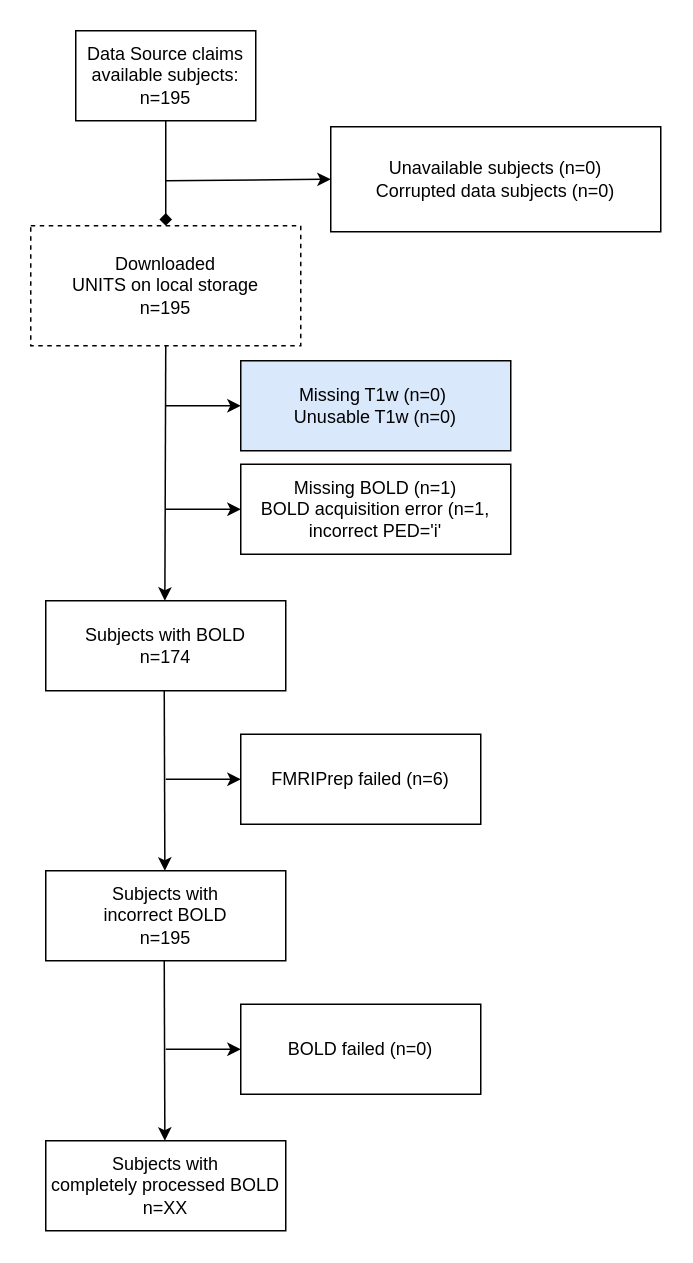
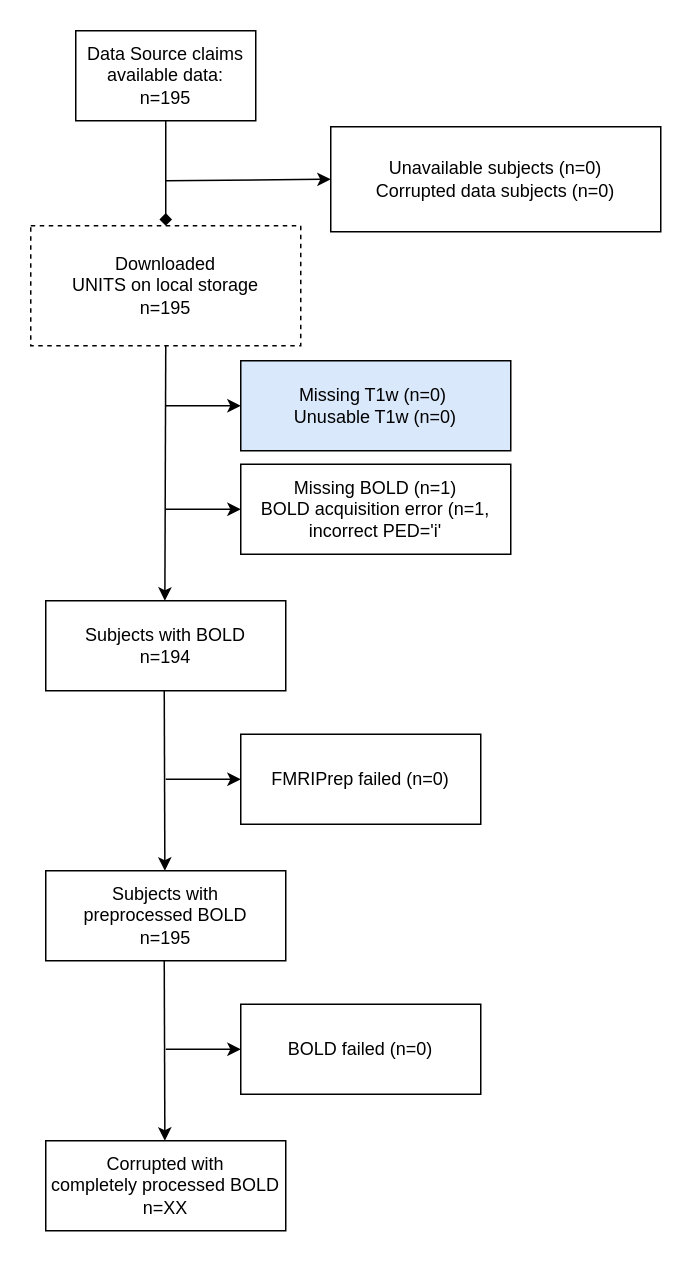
  <mxCell id="0" />
  <mxCell id="1" parent="0" />
- <mxCell id="2" value="&lt;div&gt;Data Source claims available subjects:&lt;/div&gt;&lt;div&gt;n=195&lt;br&gt;&lt;/div&gt;" style="rounded=0;whiteSpace=wrap;html=1;" parent="1" vertex="1"><mxGeometry x="50" y="20" width="120" height="60" as="geometry" /></mxCell>
+ <mxCell id="2" value="&lt;div&gt;Data Source claims available data:&lt;/div&gt;&lt;div&gt;n=195&lt;br&gt;&lt;/div&gt;" style="rounded=0;whiteSpace=wrap;html=1;" parent="1" vertex="1"><mxGeometry x="50" y="20" width="120" height="60" as="geometry" /></mxCell>
  <mxCell id="3" value="&lt;div&gt;Downloaded&lt;/div&gt;&lt;div&gt;UNITS on local storage&lt;/div&gt;&lt;div&gt;n=195&lt;br&gt;&lt;/div&gt;" style="rounded=0;whiteSpace=wrap;html=1;dashed=1;" parent="1" vertex="1"><mxGeometry x="20" y="150" width="180" height="80" as="geometry" /></mxCell>
  <mxCell id="4" value="&lt;div&gt;Unavailable subjects (n=0)&lt;/div&gt;&lt;div&gt;Corrupted data subjects (n=0) &lt;br&gt;&lt;/div&gt;" style="rounded=0;whiteSpace=wrap;html=1;" parent="1" vertex="1"><mxGeometry x="220" y="84" width="220" height="70" as="geometry" /></mxCell>
  <mxCell id="5" value="" style="endArrow=classic;html=1;entryX=0;entryY=0.5;entryDx=0;entryDy=0;" parent="1" target="4" edge="1"><mxGeometry width="50" height="50" relative="1" as="geometry"><mxPoint x="110" y="120" as="sourcePoint" /><mxPoint x="540" y="310" as="targetPoint" /></mxGeometry></mxCell>
  <mxCell id="6" value="&lt;div&gt;Missing T1w (n=0)&amp;nbsp;&lt;/div&gt;Unusable T1w (n=0)" style="rounded=0;whiteSpace=wrap;html=1;fillColor=#dae8fc;" parent="1" vertex="1"><mxGeometry x="160" y="240" width="180" height="60" as="geometry" /></mxCell>
  <mxCell id="7" value="" style="endArrow=diamond;html=1;exitX=0.5;exitY=1;exitDx=0;exitDy=0;" parent="1" source="2" target="3" edge="1"><mxGeometry width="50" height="50" relative="1" as="geometry"><mxPoint x="490" y="360" as="sourcePoint" /><mxPoint x="540" y="310" as="targetPoint" /></mxGeometry></mxCell>
  <mxCell id="8" value="" style="endArrow=classic;html=1;entryX=0;entryY=0.5;entryDx=0;entryDy=0;" parent="1" target="6" edge="1"><mxGeometry width="50" height="50" relative="1" as="geometry"><mxPoint x="110" y="270" as="sourcePoint" /><mxPoint x="360" y="230" as="targetPoint" /></mxGeometry></mxCell>
  <mxCell id="9" value="" style="endArrow=classic;html=1;exitX=0.5;exitY=1;exitDx=0;exitDy=0;" parent="1" source="3" edge="1"><mxGeometry width="50" height="50" relative="1" as="geometry"><mxPoint x="109" y="280" as="sourcePoint" /><mxPoint x="109.41" y="400" as="targetPoint" /></mxGeometry></mxCell>
- <mxCell id="10" value="&lt;div&gt;Subjects with BOLD&lt;br&gt;&lt;/div&gt;&lt;div&gt;n=174&lt;br&gt;&lt;/div&gt;" style="rounded=0;whiteSpace=wrap;html=1;" parent="1" vertex="1"><mxGeometry x="30" y="400" width="160" height="60" as="geometry" /></mxCell>
+ <mxCell id="10" value="&lt;div&gt;Subjects with BOLD&lt;br&gt;&lt;/div&gt;&lt;div&gt;n=194&lt;br&gt;&lt;/div&gt;" style="rounded=0;whiteSpace=wrap;html=1;" parent="1" vertex="1"><mxGeometry x="30" y="400" width="160" height="60" as="geometry" /></mxCell>
  <mxCell id="11" value="" style="endArrow=classic;html=1;" parent="1" edge="1"><mxGeometry width="50" height="50" relative="1" as="geometry"><mxPoint x="110" y="339" as="sourcePoint" /><mxPoint x="160" y="339" as="targetPoint" /></mxGeometry></mxCell>
  <mxCell id="12" value="&lt;div&gt;Missing BOLD (n=1)&lt;/div&gt;BOLD acquisition error (n=1, incorrect PED='i'" style="rounded=0;whiteSpace=wrap;html=1;" parent="1" vertex="1"><mxGeometry x="160" y="309" width="180" height="60" as="geometry" /></mxCell>
  <mxCell id="13" value="" style="endArrow=classic;html=1;" parent="1" edge="1"><mxGeometry width="50" height="50" relative="1" as="geometry"><mxPoint x="109" y="460" as="sourcePoint" /><mxPoint x="109.41" y="580" as="targetPoint" /></mxGeometry></mxCell>
  <mxCell id="14" value="" style="endArrow=classic;html=1;" parent="1" edge="1"><mxGeometry width="50" height="50" relative="1" as="geometry"><mxPoint x="110" y="519" as="sourcePoint" /><mxPoint x="160" y="519" as="targetPoint" /></mxGeometry></mxCell>
- <mxCell id="15" value="FMRIPrep failed (n=6)" style="rounded=0;whiteSpace=wrap;html=1;" parent="1" vertex="1"><mxGeometry x="160" y="489" width="160" height="60" as="geometry" /></mxCell>
- <mxCell id="16" value="&lt;div&gt;Subjects with&lt;/div&gt;&lt;div&gt;incorrect BOLD&lt;/div&gt;&lt;div&gt;n=195&lt;br&gt;&lt;/div&gt;" style="rounded=0;whiteSpace=wrap;html=1;" parent="1" vertex="1"><mxGeometry x="30" y="580" width="160" height="60" as="geometry" /></mxCell>
+ <mxCell id="15" value="FMRIPrep failed (n=0)" style="rounded=0;whiteSpace=wrap;html=1;" parent="1" vertex="1"><mxGeometry x="160" y="489" width="160" height="60" as="geometry" /></mxCell>
+ <mxCell id="16" value="&lt;div&gt;Subjects with&lt;/div&gt;&lt;div&gt;preprocessed BOLD&lt;/div&gt;&lt;div&gt;n=195&lt;br&gt;&lt;/div&gt;" style="rounded=0;whiteSpace=wrap;html=1;" parent="1" vertex="1"><mxGeometry x="30" y="580" width="160" height="60" as="geometry" /></mxCell>
  <mxCell id="17" value="" style="endArrow=classic;html=1;" parent="1" edge="1"><mxGeometry width="50" height="50" relative="1" as="geometry"><mxPoint x="109" y="640" as="sourcePoint" /><mxPoint x="109.41" y="760" as="targetPoint" /></mxGeometry></mxCell>
  <mxCell id="18" value="" style="endArrow=classic;html=1;" parent="1" edge="1"><mxGeometry width="50" height="50" relative="1" as="geometry"><mxPoint x="110" y="699" as="sourcePoint" /><mxPoint x="160" y="699" as="targetPoint" /></mxGeometry></mxCell>
  <mxCell id="19" value="BOLD failed (n=0)" style="rounded=0;whiteSpace=wrap;html=1;" parent="1" vertex="1"><mxGeometry x="160" y="669" width="160" height="60" as="geometry" /></mxCell>
- <mxCell id="20" value="&lt;div&gt;Subjects with&lt;/div&gt;&lt;div&gt;completely processed BOLD&lt;/div&gt;&lt;div&gt;n=XX&lt;br&gt;&lt;/div&gt;" style="rounded=0;whiteSpace=wrap;html=1;" parent="1" vertex="1"><mxGeometry x="30" y="760" width="160" height="60" as="geometry" /></mxCell>
+ <mxCell id="20" value="&lt;div&gt;Corrupted with&lt;/div&gt;&lt;div&gt;completely processed BOLD&lt;/div&gt;&lt;div&gt;n=XX&lt;br&gt;&lt;/div&gt;" style="rounded=0;whiteSpace=wrap;html=1;" parent="1" vertex="1"><mxGeometry x="30" y="760" width="160" height="60" as="geometry" /></mxCell>
